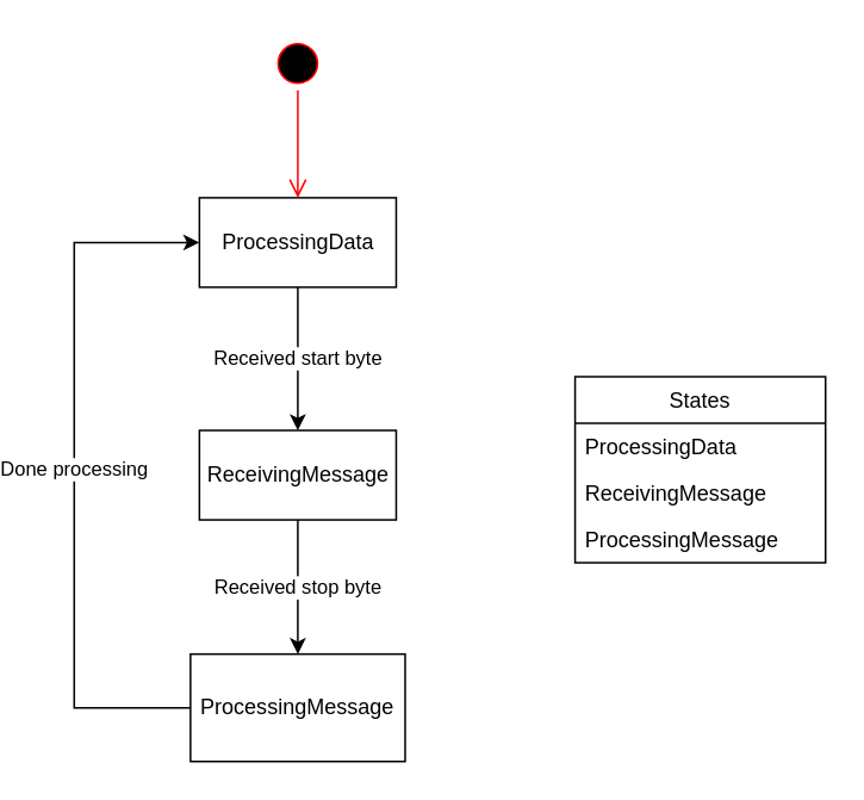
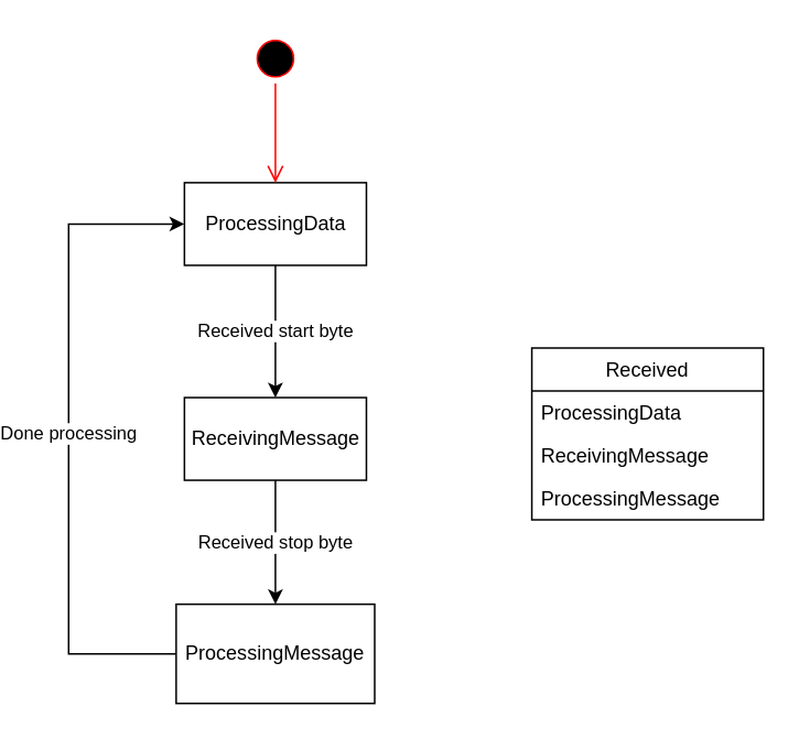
  <mxCell id="0" />
  <mxCell id="1" parent="0" />
- <mxCell id="2" value="States" style="swimlane;fontStyle=0;childLayout=stackLayout;horizontal=1;startSize=26;fillColor=none;horizontalStack=0;resizeParent=1;resizeParentMax=0;resizeLast=0;collapsible=1;marginBottom=0;" vertex="1" parent="1"><mxGeometry x="300" y="210" width="140" height="104" as="geometry" /></mxCell>
+ <mxCell id="2" value="Received" style="swimlane;fontStyle=0;childLayout=stackLayout;horizontal=1;startSize=26;fillColor=none;horizontalStack=0;resizeParent=1;resizeParentMax=0;resizeLast=0;collapsible=1;marginBottom=0;" vertex="1" parent="1"><mxGeometry x="300" y="210" width="140" height="104" as="geometry" /></mxCell>
  <mxCell id="3" value="ProcessingData" style="text;strokeColor=none;fillColor=none;align=left;verticalAlign=top;spacingLeft=4;spacingRight=4;overflow=hidden;rotatable=0;points=[[0,0.5],[1,0.5]];portConstraint=eastwest;" vertex="1" parent="2"><mxGeometry y="26" width="140" height="26" as="geometry" /></mxCell>
  <mxCell id="4" value="ReceivingMessage" style="text;strokeColor=none;fillColor=none;align=left;verticalAlign=top;spacingLeft=4;spacingRight=4;overflow=hidden;rotatable=0;points=[[0,0.5],[1,0.5]];portConstraint=eastwest;" vertex="1" parent="2"><mxGeometry y="52" width="140" height="26" as="geometry" /></mxCell>
  <mxCell id="5" value="ProcessingMessage" style="text;strokeColor=none;fillColor=none;align=left;verticalAlign=top;spacingLeft=4;spacingRight=4;overflow=hidden;rotatable=0;points=[[0,0.5],[1,0.5]];portConstraint=eastwest;" vertex="1" parent="2"><mxGeometry y="78" width="140" height="26" as="geometry" /></mxCell>
  <mxCell id="6" value="Received start byte" style="edgeStyle=orthogonalEdgeStyle;rounded=0;orthogonalLoop=1;jettySize=auto;html=1;" edge="1" parent="1" source="7" target="9"><mxGeometry relative="1" as="geometry" /></mxCell>
  <mxCell id="7" value="ProcessingData" style="html=1;" vertex="1" parent="1"><mxGeometry x="90" y="110" width="110" height="50" as="geometry" /></mxCell>
  <mxCell id="8" value="Received stop byte" style="edgeStyle=orthogonalEdgeStyle;rounded=0;orthogonalLoop=1;jettySize=auto;html=1;" edge="1" parent="1" source="9" target="11"><mxGeometry relative="1" as="geometry" /></mxCell>
  <mxCell id="9" value="ReceivingMessage" style="html=1;" vertex="1" parent="1"><mxGeometry x="90" y="240" width="110" height="50" as="geometry" /></mxCell>
  <mxCell id="10" value="Done processing" style="edgeStyle=orthogonalEdgeStyle;rounded=0;orthogonalLoop=1;jettySize=auto;html=1;entryX=0;entryY=0.5;entryDx=0;entryDy=0;" edge="1" parent="1" source="11" target="7"><mxGeometry relative="1" as="geometry"><Array as="points"><mxPoint x="20" y="395" /><mxPoint x="20" y="135" /></Array></mxGeometry></mxCell>
  <mxCell id="11" value="ProcessingMessage" style="whiteSpace=wrap;html=1;" vertex="1" parent="1"><mxGeometry x="85" y="365" width="120" height="60" as="geometry" /></mxCell>
  <mxCell id="12" value="" style="ellipse;html=1;shape=startState;fillColor=#000000;strokeColor=#ff0000;" vertex="1" parent="1"><mxGeometry x="130" y="20" width="30" height="30" as="geometry" /></mxCell>
  <mxCell id="13" value="" style="edgeStyle=orthogonalEdgeStyle;html=1;verticalAlign=bottom;endArrow=open;endSize=8;strokeColor=#ff0000;" edge="1" source="12" parent="1"><mxGeometry relative="1" as="geometry"><mxPoint x="145" y="110" as="targetPoint" /></mxGeometry></mxCell>
